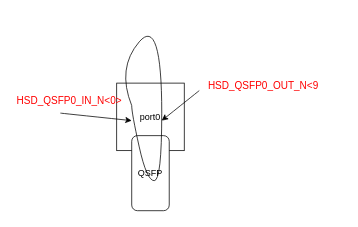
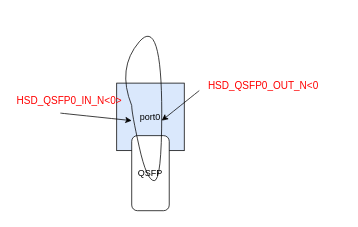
  <mxCell id="0" />
  <mxCell id="1" parent="0" />
- <mxCell id="2" value="port0" style="whiteSpace=wrap;html=1;aspect=fixed;" vertex="1" parent="1"><mxGeometry x="155" y="110" width="90" height="90" as="geometry" /></mxCell>
+ <mxCell id="2" value="port0" style="whiteSpace=wrap;html=1;aspect=fixed;fillColor=#dae8fc;" vertex="1" parent="1"><mxGeometry x="155" y="110" width="90" height="90" as="geometry" /></mxCell>
  <mxCell id="3" value="QSFP" style="rounded=1;whiteSpace=wrap;html=1;" vertex="1" parent="1"><mxGeometry x="175" y="180" width="50" height="100" as="geometry" /></mxCell>
  <mxCell id="4" value="&lt;span lang=&quot;EN-US&quot; style=&quot;font-size:10.0pt;font-family:&#10;&amp;quot;Arial&amp;quot;,sans-serif;mso-fareast-font-family:SimSun;color:red;mso-ansi-language:&#10;EN-US;mso-fareast-language:ZH-CN;mso-bidi-language:AR-SA&quot;&gt;HSD_QSFP0_IN_N&amp;lt;0&amp;gt;&lt;/span&gt;" style="text;whiteSpace=wrap;html=1;" vertex="1" parent="1"><mxGeometry x="20" y="120" width="80" height="30" as="geometry" /></mxCell>
- <mxCell id="5" value="&lt;span lang=&quot;EN-US&quot; style=&quot;font-size:10.0pt;font-family:&#10;&amp;quot;Arial&amp;quot;,sans-serif;mso-fareast-font-family:SimSun;color:red;mso-ansi-language:&#10;EN-US;mso-fareast-language:ZH-CN;mso-bidi-language:AR-SA&quot;&gt;HSD_QSFP0_OUT_N&amp;lt;9&lt;/span&gt;" style="text;whiteSpace=wrap;html=1;" vertex="1" parent="1"><mxGeometry x="275" y="100" width="180" height="40" as="geometry" /></mxCell>
+ <mxCell id="5" value="&lt;span lang=&quot;EN-US&quot; style=&quot;font-size:10.0pt;font-family:&#10;&amp;quot;Arial&amp;quot;,sans-serif;mso-fareast-font-family:SimSun;color:red;mso-ansi-language:&#10;EN-US;mso-fareast-language:ZH-CN;mso-bidi-language:AR-SA&quot;&gt;HSD_QSFP0_OUT_N&amp;lt;0&lt;/span&gt;" style="text;whiteSpace=wrap;html=1;" vertex="1" parent="1"><mxGeometry x="275" y="100" width="180" height="40" as="geometry" /></mxCell>
  <mxCell id="6" value="" style="endArrow=none;html=1;rounded=0;curved=1;entryX=0.667;entryY=0.444;entryDx=0;entryDy=0;entryPerimeter=0;" edge="1" parent="1" target="2"><mxGeometry width="50" height="50" relative="1" as="geometry"><mxPoint x="175" y="140" as="sourcePoint" /><mxPoint x="255" y="140" as="targetPoint" /><Array as="points"><mxPoint x="155" y="90" /><mxPoint x="215" y="20" /></Array></mxGeometry></mxCell>
  <mxCell id="7" value="" style="endArrow=none;html=1;rounded=0;curved=1;" edge="1" parent="1"><mxGeometry width="50" height="50" relative="1" as="geometry"><mxPoint x="175" y="140" as="sourcePoint" /><mxPoint x="215" y="150" as="targetPoint" /><Array as="points"><mxPoint x="175" y="150" /><mxPoint x="195" y="240" /><mxPoint x="215" y="240" /></Array></mxGeometry></mxCell>
  <mxCell id="8" value="" style="endArrow=classic;html=1;rounded=0;curved=1;exitX=0.75;exitY=1;exitDx=0;exitDy=0;" edge="1" parent="1" source="4"><mxGeometry width="50" height="50" relative="1" as="geometry"><mxPoint y="200" as="sourcePoint" x="75" /><mxPoint x="175" y="160" as="targetPoint" /></mxGeometry></mxCell>
  <mxCell id="9" value="" style="endArrow=classic;html=1;rounded=0;curved=1;" edge="1" parent="1"><mxGeometry width="50" height="50" relative="1" as="geometry"><mxPoint x="265" y="120" as="sourcePoint" /><mxPoint x="215" y="160" as="targetPoint" /></mxGeometry></mxCell>
